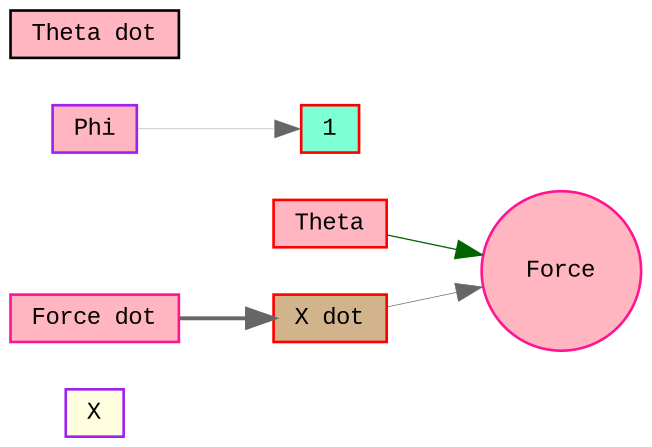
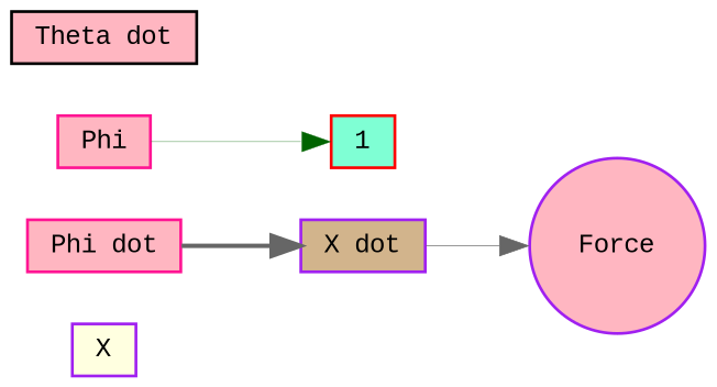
  digraph {
    fontname="Liberation Mono"
    rankdir=LR
    node [color=purple fillcolor=lightpink fontname="Liberation Mono" fontsize=9 shape=box style=filled]
    edge [color=darkgreen fontname="Liberation Mono" style=solid]
    X [fillcolor=lightyellow height=0.2 width=0.2]
-   Theta [color=red height=0.2 width=0.2]
-   Force [color=deeppink height=0.2 shape=circle width=0.2]
-   Phi [height=0.2 width=0.2]
+   Force [height=0.2 shape=circle width=0.2]
+   Phi [color=deeppink height=0.2 width=0.2]
    1 [color=red fillcolor=aquamarine height=0.2 width=0.2]
-   "X dot" [color=red fillcolor=tan height=0.2 width=0.2]
+   "X dot" [fillcolor=tan height=0.2 width=0.2]
    "Theta dot" [color=black height=0.2 width=0.2]
-   "Phi dot" [color=deeppink height=0.2 width=0.2 label="Force dot"]
-   Theta -> Force [penwidth=0.4929490078413119]
-   Phi -> 1 [color=gray40 penwidth=0.11102222215234563]
+   "Phi dot" [color=deeppink height=0.2 width=0.2]
+   Phi -> 1 [penwidth=0.11102222215234563]
    "X dot" -> Force [color=gray40 penwidth=0.26398429433147297]
    "Phi dot" -> "X dot" [color=gray40 penwidth=1.5045901868764249]
  }
